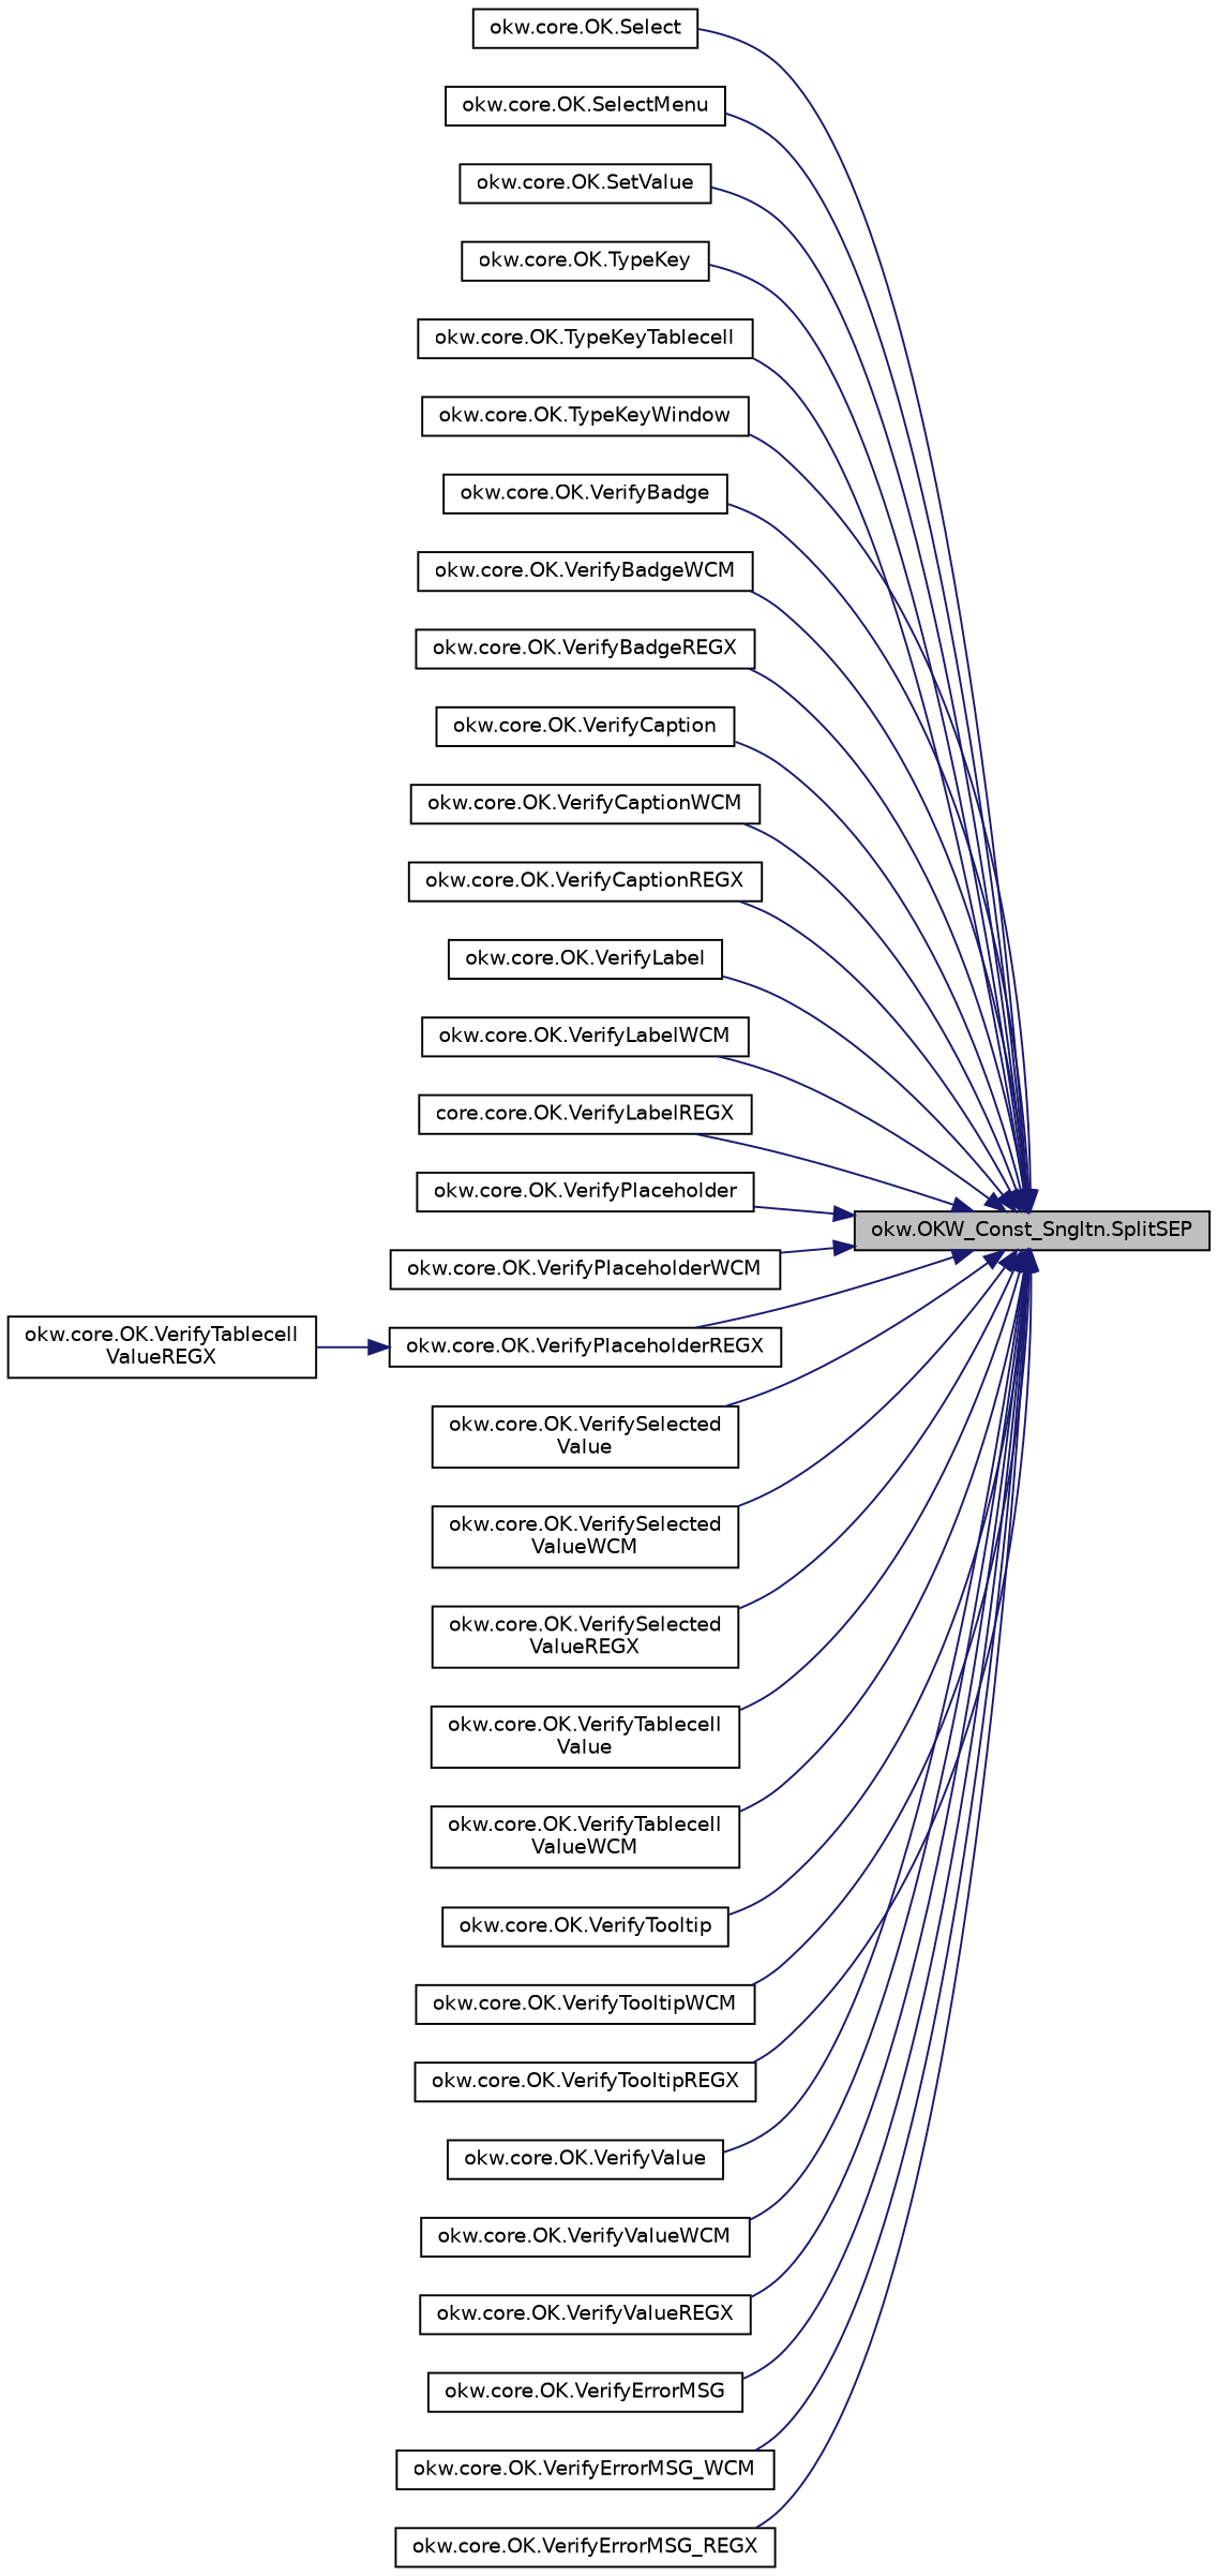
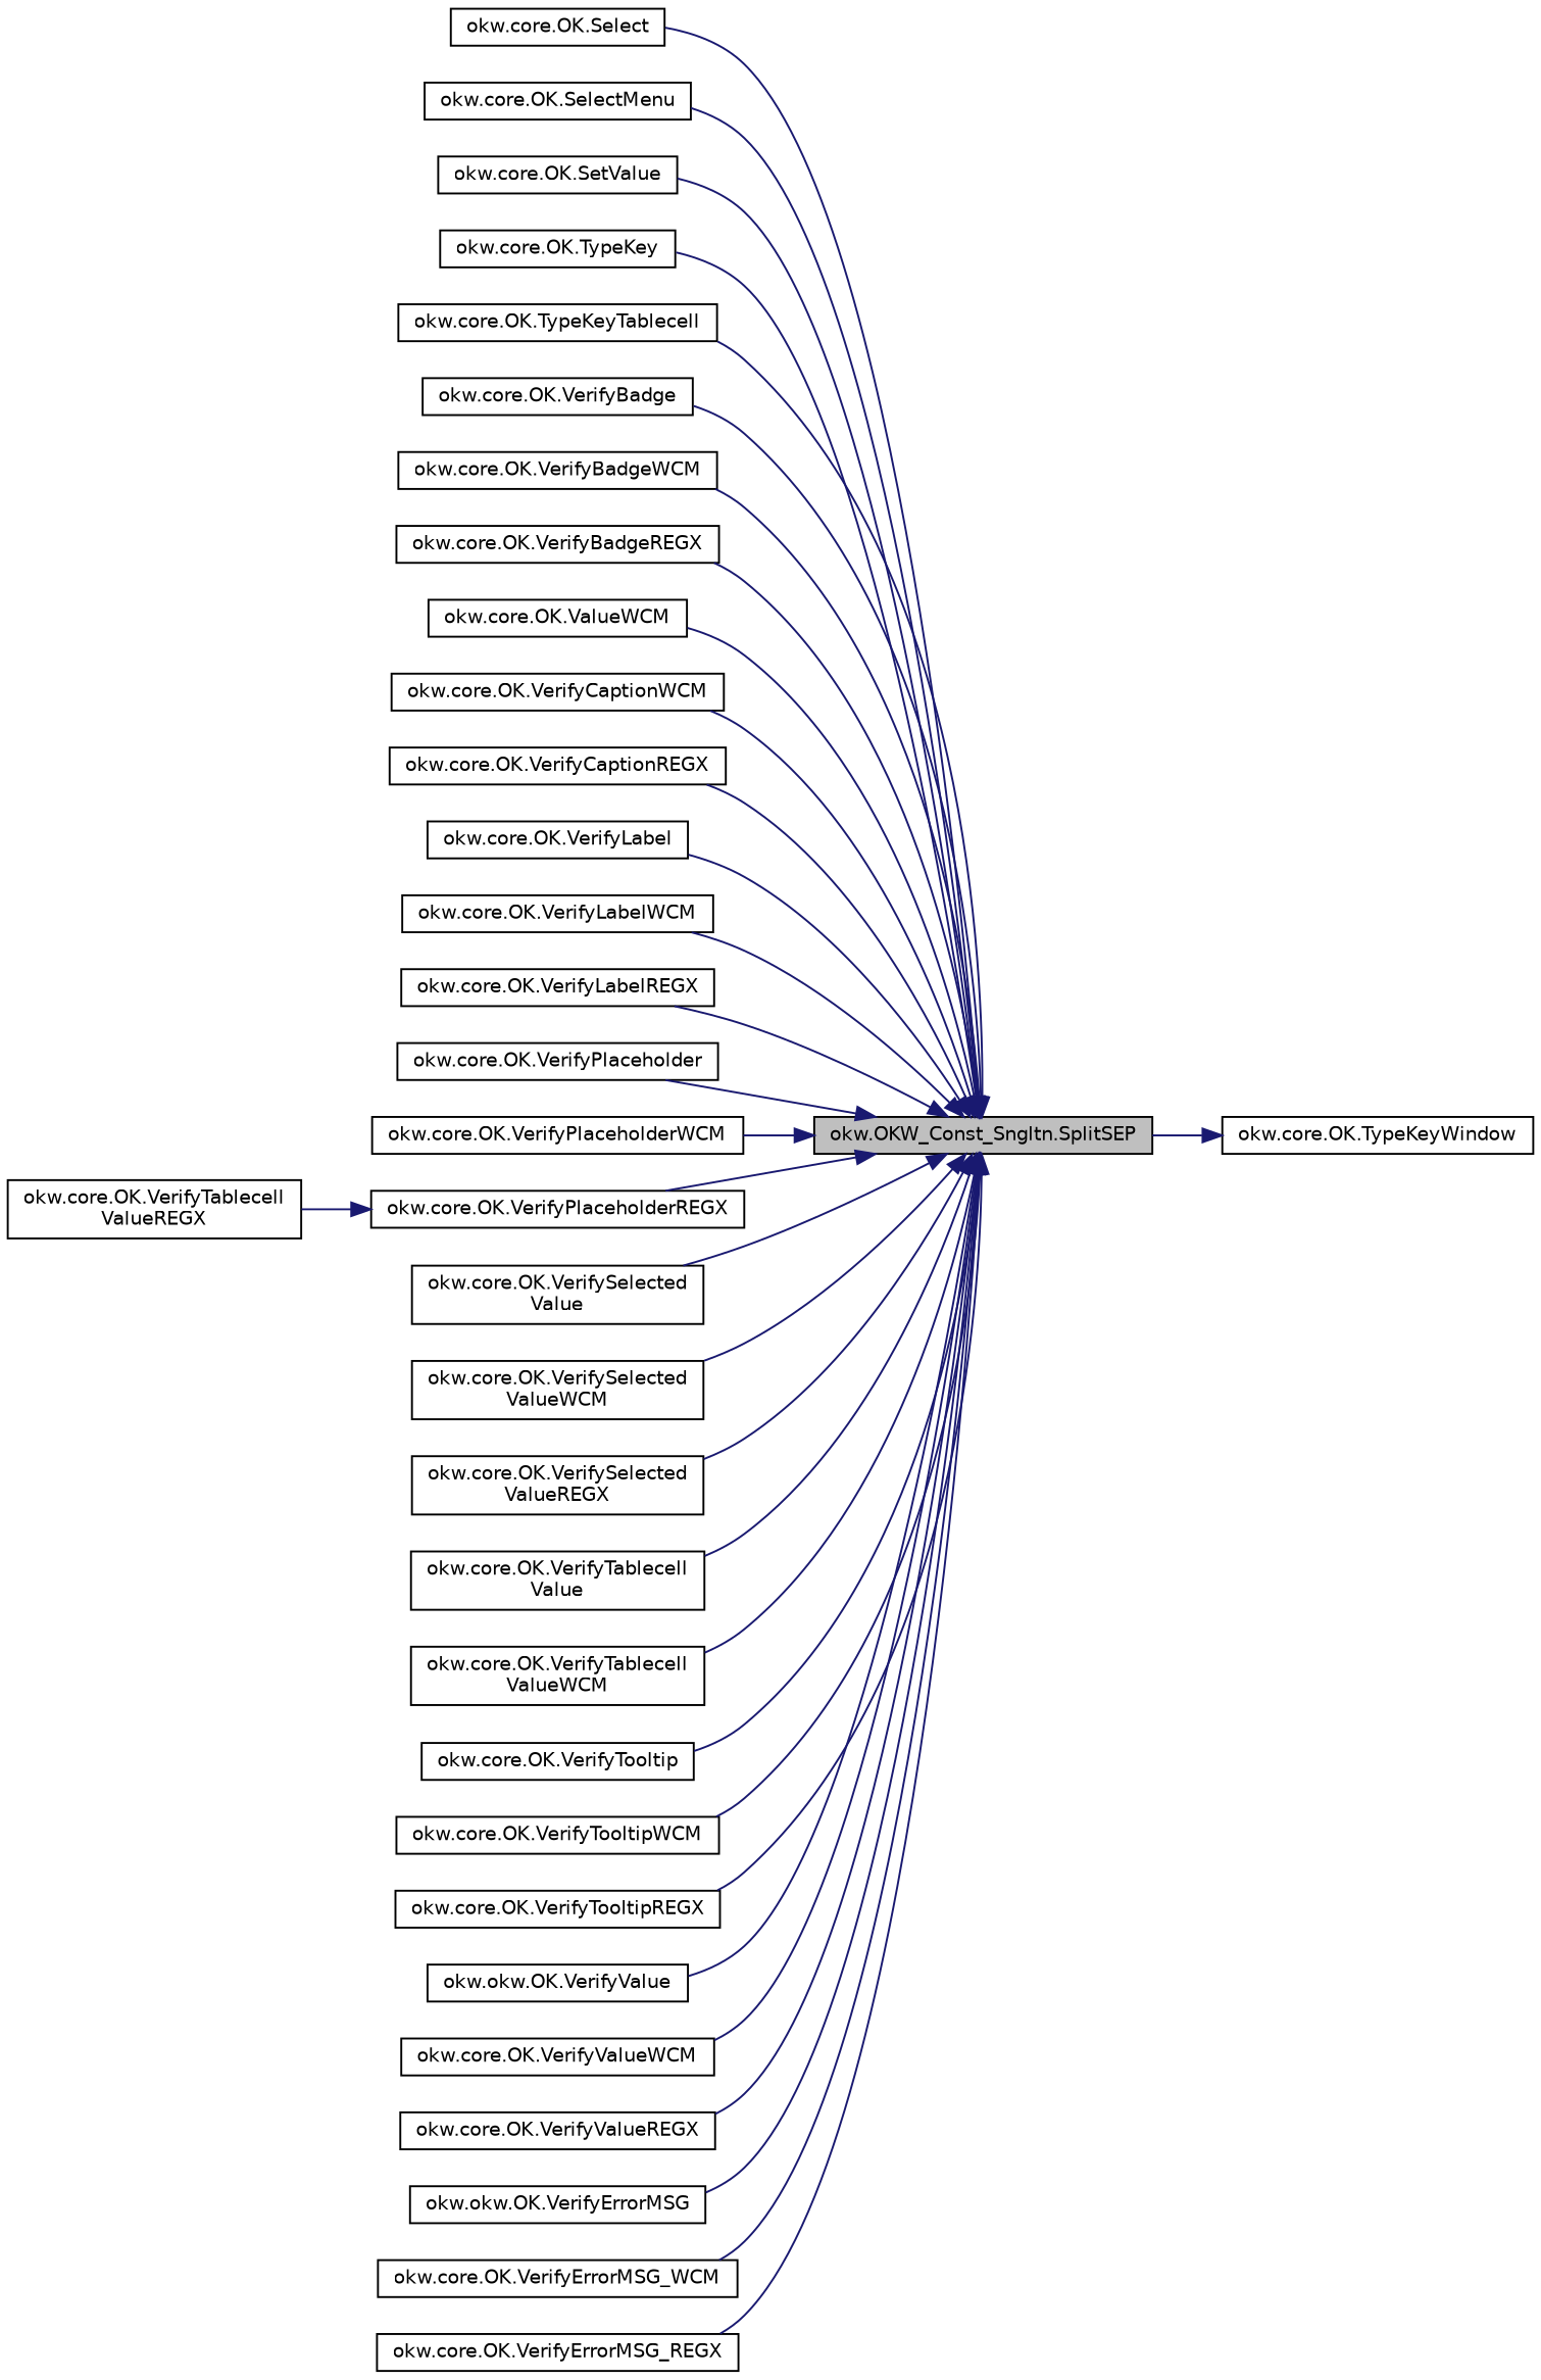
  digraph {
    rankdir=RL
    node [color=black fillcolor=white fontname=Helvetica fontsize=10 shape=record style=filled]
    edge [color=midnightblue dir=back fontname=Helvetica fontsize=10 labelfontname=Helvetica labelfontsize=10 style=solid]
    n1 [fillcolor=grey75 fontcolor=black height=0.2 label="okw.OKW_Const_Sngltn.SplitSEP" width=0.4]
    n2 [height=0.2 label="okw.core.OK.Select" width=0.4]
    n3 [height=0.2 label="okw.core.OK.SelectMenu" width=0.4]
    n4 [height=0.2 label="okw.core.OK.SetValue" width=0.4]
    n5 [height=0.2 label="okw.core.OK.TypeKey" width=0.4]
    n6 [height=0.2 label="okw.core.OK.TypeKeyTablecell" width=0.4]
    n7 [height=0.2 label="okw.core.OK.TypeKeyWindow" width=0.4]
    n8 [height=0.2 label="okw.core.OK.VerifyBadge" width=0.4]
    n9 [height=0.2 label="okw.core.OK.VerifyBadgeWCM" width=0.4]
    n10 [height=0.2 label="okw.core.OK.VerifyBadgeREGX" width=0.4]
-   n11 [height=0.2 label="okw.core.OK.VerifyCaption" width=0.4]
+   n11 [height=0.2 label="okw.core.OK.ValueWCM" width=0.4]
    n12 [height=0.2 label="okw.core.OK.VerifyCaptionWCM" width=0.4]
    n13 [height=0.2 label="okw.core.OK.VerifyCaptionREGX" width=0.4]
    n14 [height=0.2 label="okw.core.OK.VerifyLabel" width=0.4]
    n15 [height=0.2 label="okw.core.OK.VerifyLabelWCM" width=0.4]
-   n16 [height=0.2 label="core.core.OK.VerifyLabelREGX" width=0.4]
+   n16 [height=0.2 label="okw.core.OK.VerifyLabelREGX" width=0.4]
    n17 [height=0.2 label="okw.core.OK.VerifyPlaceholder" width=0.4]
    n18 [height=0.2 label="okw.core.OK.VerifyPlaceholderWCM" width=0.4]
    n19 [height=0.2 label="okw.core.OK.VerifyPlaceholderREGX" width=0.4]
    n20 [height=0.2 label="okw.core.OK.VerifySelected\lValue" width=0.4]
    n21 [height=0.2 label="okw.core.OK.VerifySelected\lValueWCM" width=0.4]
    n22 [height=0.2 label="okw.core.OK.VerifySelected\lValueREGX" width=0.4]
    n23 [height=0.2 label="okw.core.OK.VerifyTablecell\lValue" width=0.4]
    n24 [height=0.2 label="okw.core.OK.VerifyTablecell\lValueWCM" width=0.4]
    n25 [height=0.2 label="okw.core.OK.VerifyTooltip" width=0.4]
    n26 [height=0.2 label="okw.core.OK.VerifyTooltipWCM" width=0.4]
    n27 [height=0.2 label="okw.core.OK.VerifyTooltipREGX" width=0.4]
-   n28 [height=0.2 label="okw.core.OK.VerifyValue" width=0.4]
+   n28 [height=0.2 label="okw.okw.OK.VerifyValue" width=0.4]
    n29 [height=0.2 label="okw.core.OK.VerifyValueWCM" width=0.4]
    n30 [height=0.2 label="okw.core.OK.VerifyValueREGX" width=0.4]
-   n31 [height=0.2 label="okw.core.OK.VerifyErrorMSG" width=0.4]
+   n31 [height=0.2 label="okw.okw.OK.VerifyErrorMSG" width=0.4]
    n32 [height=0.2 label="okw.core.OK.VerifyErrorMSG_WCM" width=0.4]
    n33 [height=0.2 label="okw.core.OK.VerifyErrorMSG_REGX" width=0.4]
    n34 [height=0.2 label="okw.core.OK.VerifyTablecell\lValueREGX" width=0.4]
    n1 -> n2
    n1 -> n3
    n1 -> n4
    n1 -> n5
    n1 -> n6
-   n1 -> n7
+   n7 -> n1
    n1 -> n8
    n1 -> n9
    n1 -> n10
    n1 -> n11
    n1 -> n12
    n1 -> n13
    n1 -> n14
    n1 -> n15
    n1 -> n16
    n1 -> n17
    n1 -> n18
    n1 -> n19
    n1 -> n20
    n1 -> n21
    n1 -> n22
    n1 -> n23
    n1 -> n24
    n1 -> n25
    n1 -> n26
    n1 -> n27
    n1 -> n28
    n1 -> n29
    n1 -> n30
    n1 -> n31
    n1 -> n32
    n1 -> n33
    n19 -> n34
  }
